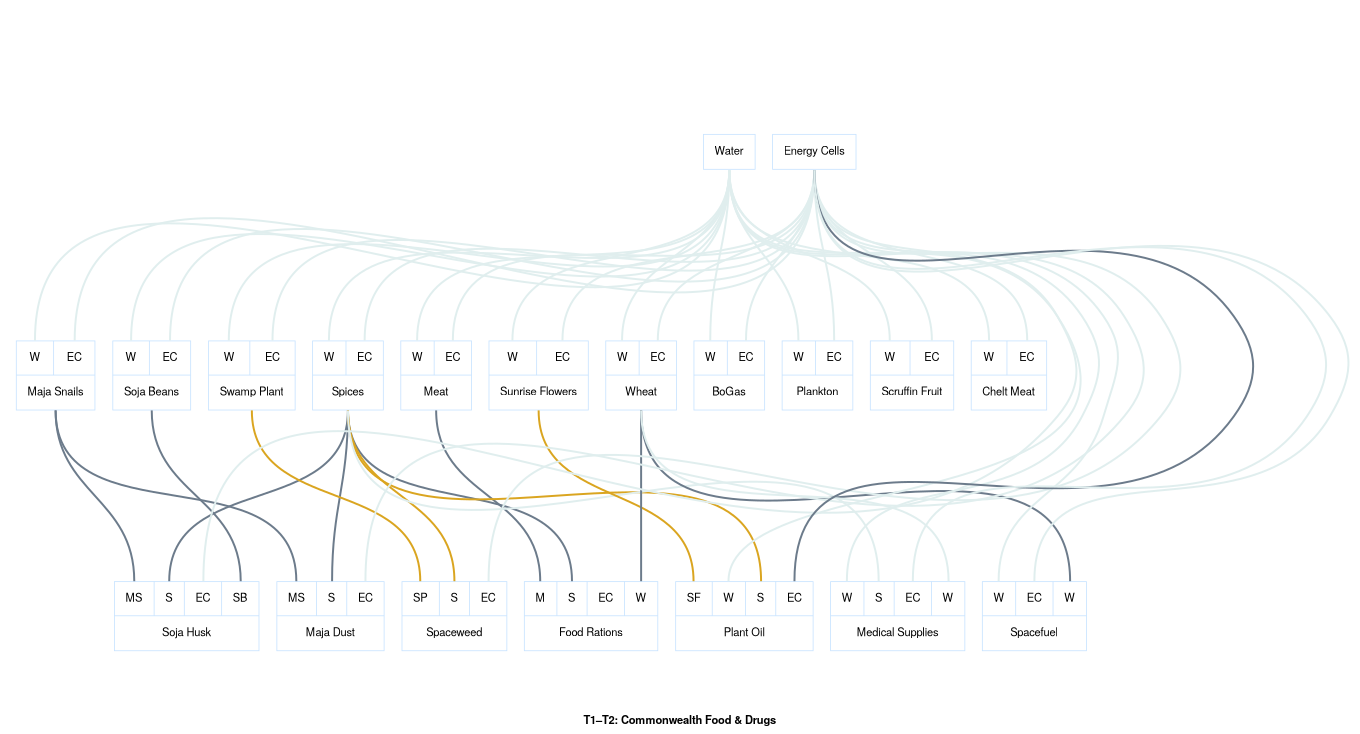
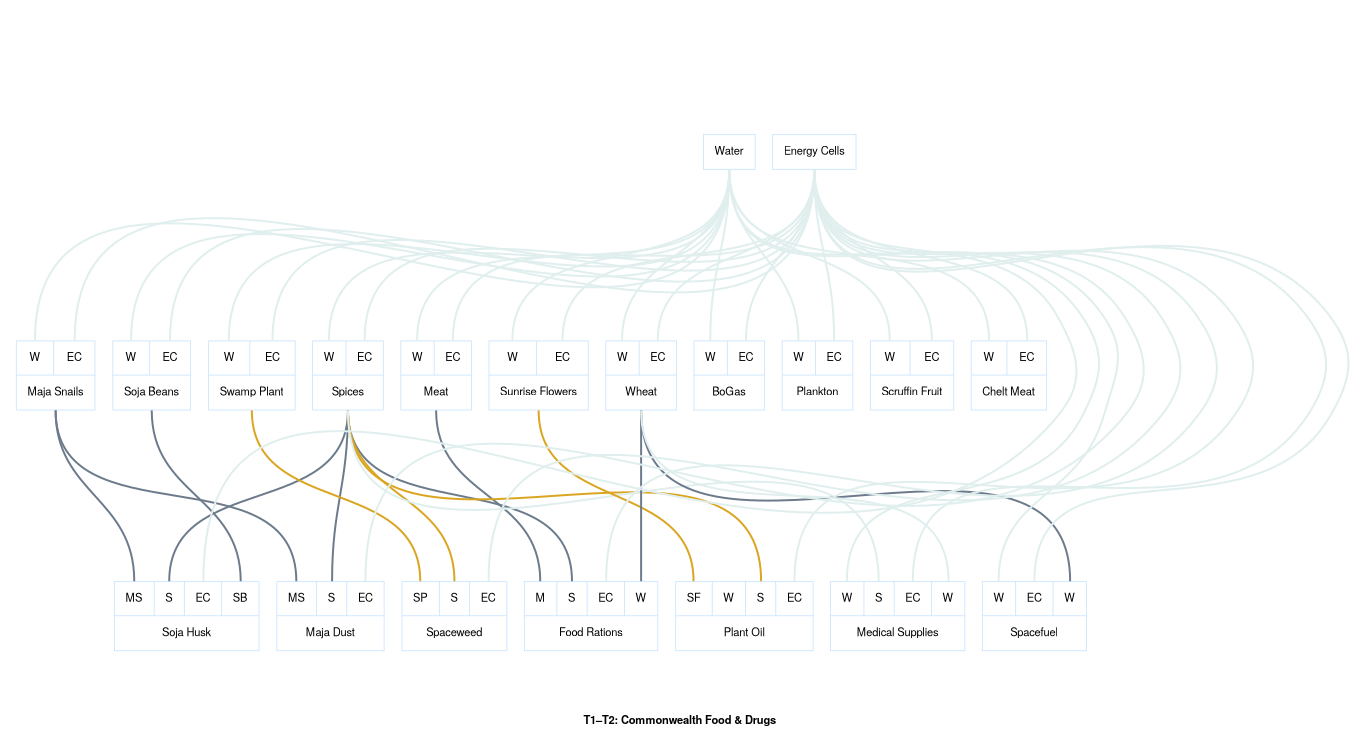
  graph {
    compound=true
    fontname="Helvetica,Arial,sans-serif"
    label=<<b>T1–T2: Commonwealth Food &amp; Drugs</b>>
    nodesep=0.3
    ranksep=3
    node [color=slategray1 colour=lightsteelblue2 fontname="Helvetica,Arial,sans-serif" margin=0.2 penwidth=1 shape=record]
    edge [arrowType=normal arrowhead=normal arrowtype=normal color=azure2 fontname="Helvetica,Arial,sans-serif" headport="energy_cells:n" penwidth=2.5 tailport="output:s"]
    n1 [label="{{<water> W|<energy_cells> EC}|<output> Maja Snails}"]
    n2 [label="{{<water> W|<energy_cells> EC}|<output> Meat}"]
    n3 [label="{{<water> W|<energy_cells> EC}|<output> Soja Beans}"]
    n4 [label="{{<water> W|<energy_cells> EC}|<output> Spices}"]
    n5 [label="{{<water> W|<energy_cells> EC}|<output> Sunrise Flowers}"]
    n6 [label="{{<water> W|<energy_cells> EC}|<output> Swamp Plant}"]
    n7 [label="{{<water> W|<energy_cells> EC}|<output> Wheat}"]
    n8 [label="{{<water> W|<energy_cells> EC}|<output> Chelt Meat}"]
    n9 [label="{{<water> W|<energy_cells> EC}|<output> Scruffin Fruit}"]
    n10 [label="{{<water> W|<energy_cells> EC}|<output> Plankton}"]
    n11 [label="{{<water> W|<energy_cells> EC}|<output> BoGas}"]
    n12 [label="{<output> Water}"]
    n13 [label="{<output> Energy Cells}"]
    n14 [label="{{<water> W|<energy_cells> EC|<wheat> W}|<output> Spacefuel}"]
    n15 [label="{{<meat> M|<spices> S|<energy_cells> EC|<wheat> W}|<output> Food Rations}"]
    n16 [label="{{<maja_snails> MS|<spices> S|<energy_cells> EC}|<output> Maja Dust}"]
    n17 [label="{{<maja_snails> MS|<spices> S|<energy_cells> EC|<soja_beans> SB}|<output> Soja Husk}"]
    n18 [label="{{<swamp_plant> SP|<spices> S|<energy_cells> EC}|<output> Spaceweed}"]
    n19 [label="{{<sunrise_flowers> SF|<water> W|<spices> S|<energy_cells> EC}|<output> Plant Oil}"]
    n20 [label="{{<water> W|<spices> S|<energy_cells> EC|<wheat> W}|<output> Medical Supplies}"]
    subgraph sub_1 {
      cluster=true
      label="Basic Food"
      n1
      n2
      n3
      n4
      n5
      n6
      n7
      n8
      n9
      n10
      n11
    }
    subgraph sub_2 {
      cluster=true
      label=Harvested
      n12
      n13
    }
    subgraph sub_3 {
      cluster=true
      label="Food and Drugs"
      n14
      n15
      n16
      n17
      n18
      n19
      n20
    }
    n1 -- n16 [color=slategray4 headport="maja_snails:n"]
    n1 -- n17 [color=slategray4 headport="maja_snails:n"]
    n2 -- n15 [color=slategray4 headport="meat:n"]
    n3 -- n17 [color=slategray4 headport="soja_beans:n"]
    n4 -- n15 [color=slategray4 headport="spices:n"]
    n4 -- n16 [color=slategray4 headport="spices:n"]
    n4 -- n17 [color=slategray4 headport="spices:n"]
    n4 -- n18 [color=goldenrod headport="spices:n"]
    n4 -- n19 [color=goldenrod headport="spices:n"]
    n4 -- n20 [headport="spices:n"]
    n5 -- n19 [color=goldenrod headport="sunrise_flowers:n"]
    n6 -- n18 [color=goldenrod headport="swamp_plant:n"]
    n7 -- n14 [color=slategray4 headport="wheat:n"]
    n7 -- n15 [color=slategray4 headport="wheat:n"]
    n7 -- n20 [headport="wheat:n"]
    n12 -- n1 [headport="water:n"]
    n12 -- n2 [headport="water:n"]
    n12 -- n3 [headport="water:n"]
    n12 -- n4 [headport="water:n"]
    n12 -- n5 [headport="water:n"]
    n12 -- n6 [headport="water:n"]
    n12 -- n7 [headport="water:n"]
    n12 -- n8 [headport="water:n"]
    n12 -- n9 [headport="water:n"]
    n12 -- n10 [headport="water:n"]
    n12 -- n11 [headport="water:n"]
    n12 -- n14 [headport="water:n"]
-   n12 -- n19 [headport="water:n"]
    n12 -- n20 [headport="water:n"]
    n13 -- n1
    n13 -- n2
    n13 -- n3
    n13 -- n4
    n13 -- n5
    n13 -- n6
    n13 -- n7
    n13 -- n8
    n13 -- n9
    n13 -- n10
    n13 -- n11
    n13 -- n14
+   n13 -- n15
    n13 -- n16
    n13 -- n17
    n13 -- n18
-   n13 -- n19 [color=slategray4]
+   n13 -- n19
    n13 -- n20
  }
